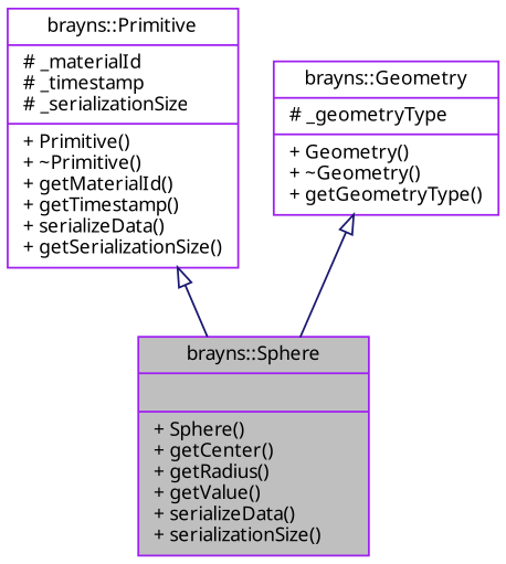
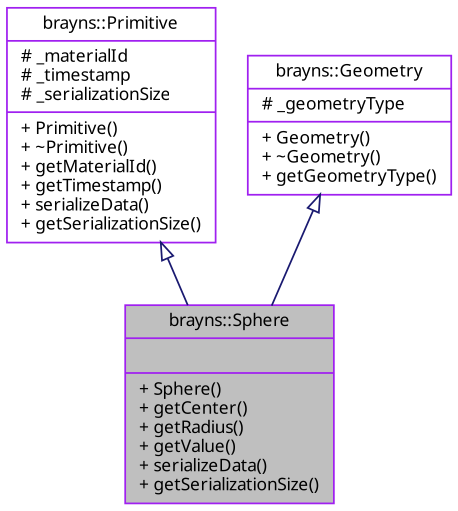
  digraph {
    node [color=purple fillcolor=white fontname=Sans fontsize=10 shape=record style=filled]
    edge [arrowtail=onormal color=midnightblue dir=back fontname=Sans fontsize=10 labelfontname=Sans labelfontsize=10 style=solid]
-   n1 [fillcolor=grey75 fontcolor=black height=0.2 label="{brayns::Sphere\n||+ Sphere()\l+ getCenter()\l+ getRadius()\l+ getValue()\l+ serializeData()\l+ serializationSize()\l}" width=0.4]
+   n1 [fillcolor=grey75 fontcolor=black height=0.2 label="{brayns::Sphere\n||+ Sphere()\l+ getCenter()\l+ getRadius()\l+ getValue()\l+ serializeData()\l+ getSerializationSize()\l}" width=0.4]
    n2 [height=0.2 label="{brayns::Primitive\n|# _materialId\l# _timestamp\l# _serializationSize\l|+ Primitive()\l+ ~Primitive()\l+ getMaterialId()\l+ getTimestamp()\l+ serializeData()\l+ getSerializationSize()\l}" width=0.4]
    n3 [height=0.2 label="{brayns::Geometry\n|# _geometryType\l|+ Geometry()\l+ ~Geometry()\l+ getGeometryType()\l}" width=0.4]
    n2 -> n1
    n3 -> n1
  }
